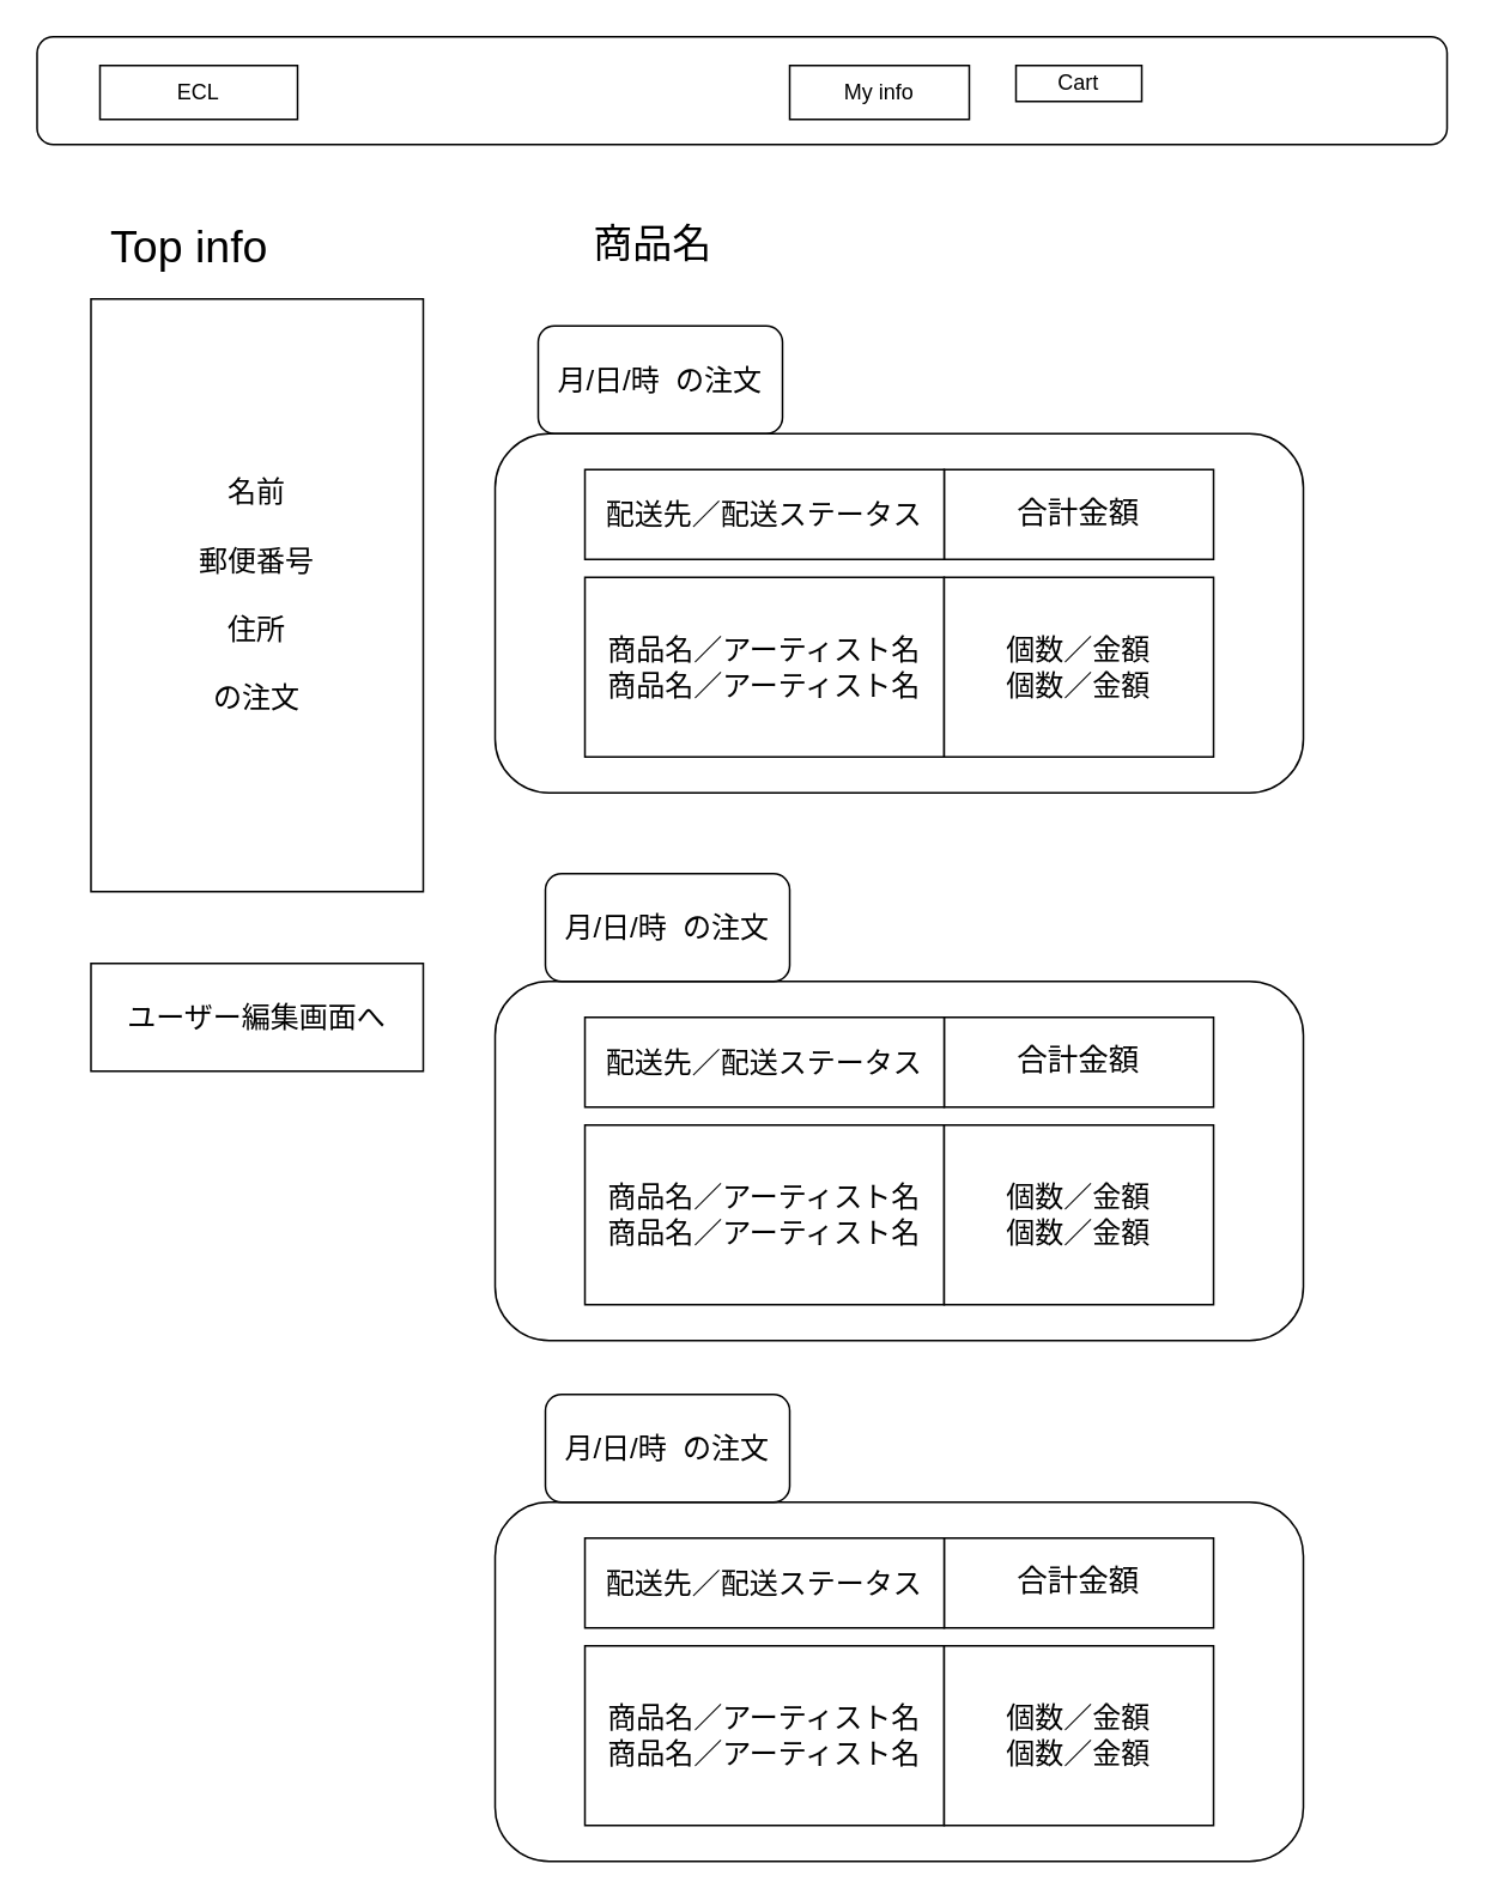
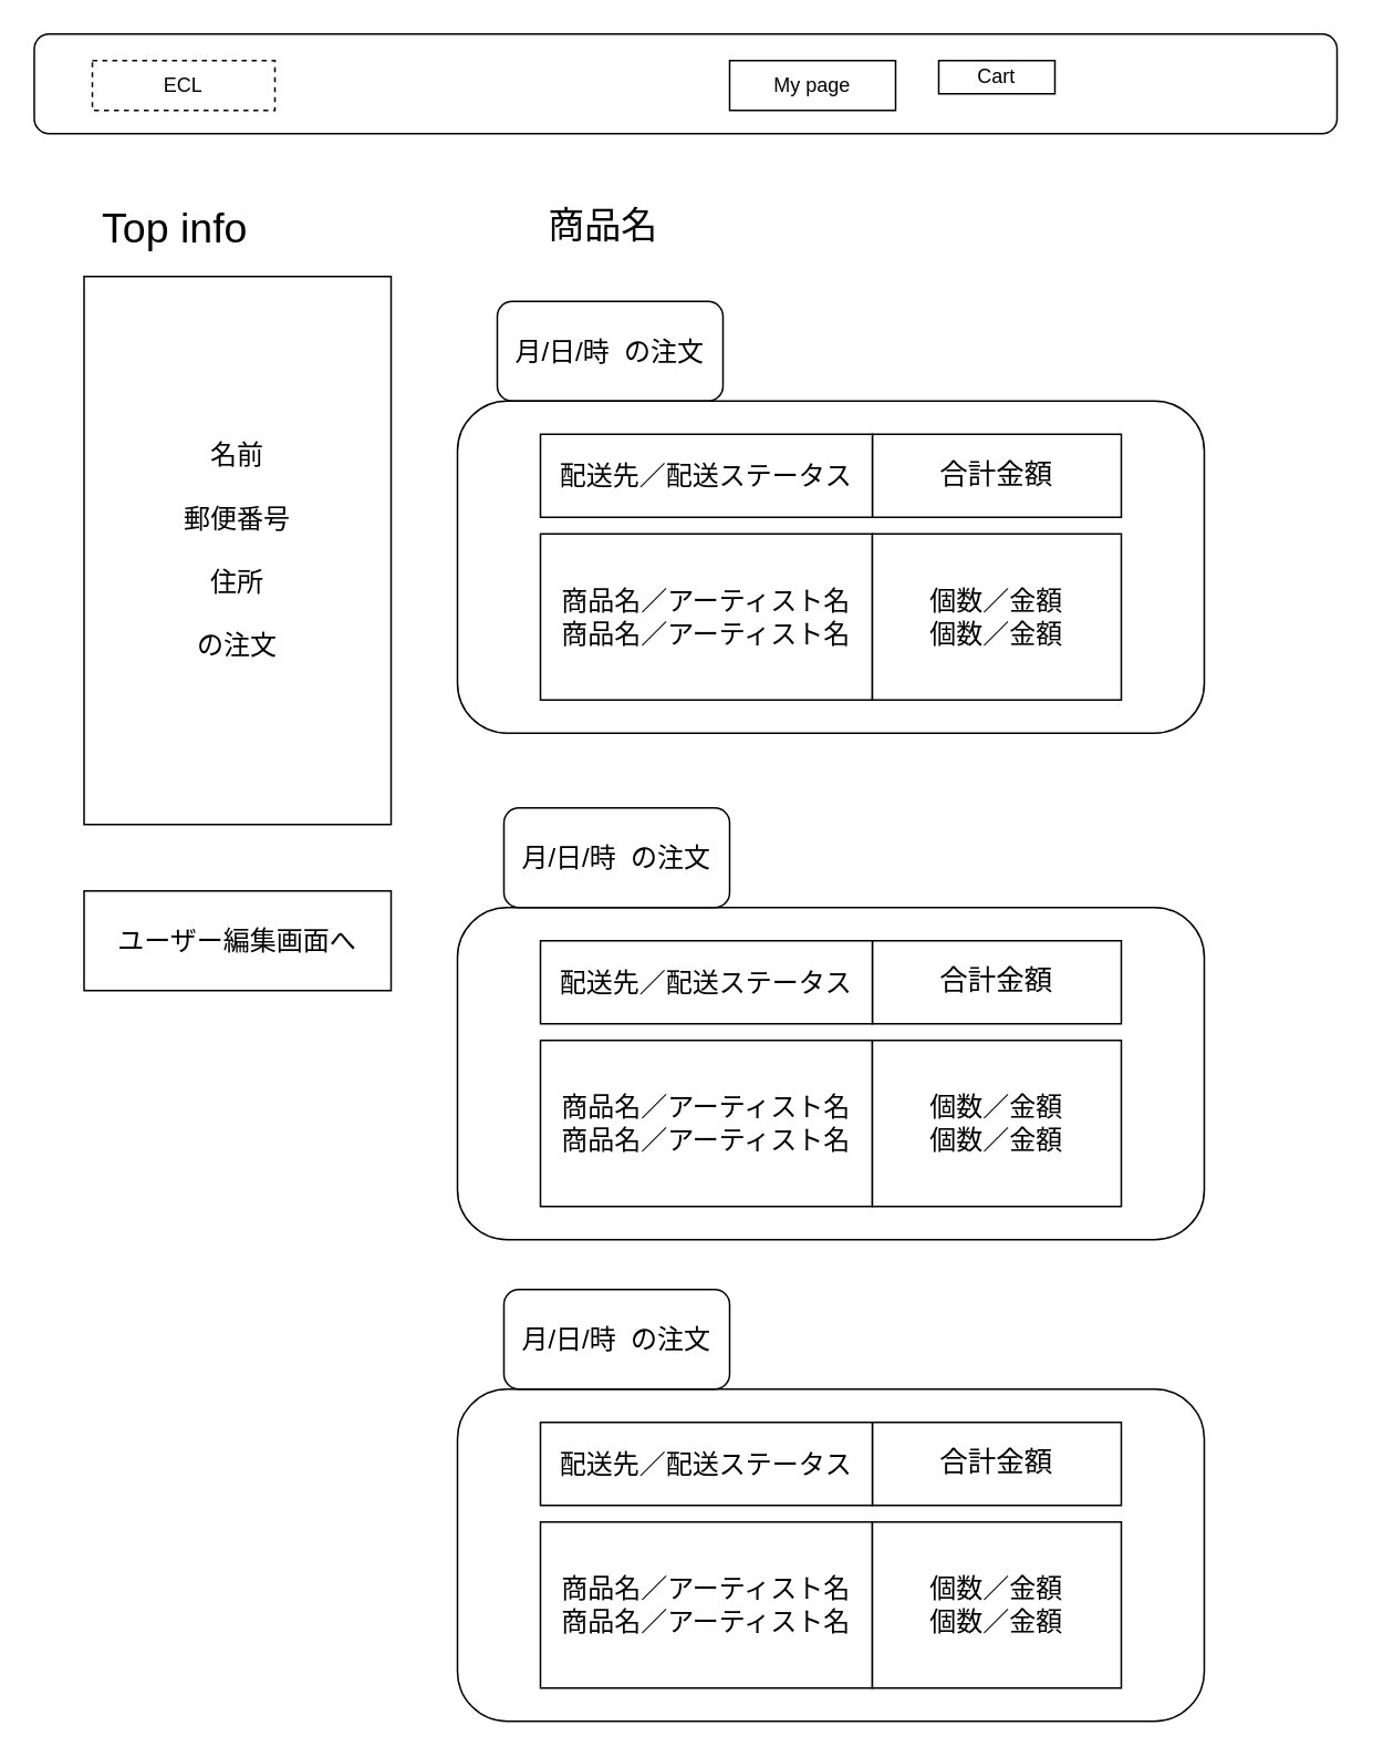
  <mxCell id="0" />
  <mxCell id="1" parent="0" />
  <mxCell id="2" value="" style="rounded=1;whiteSpace=wrap;html=1;" parent="1" vertex="1"><mxGeometry x="20" y="20" width="785" height="60" as="geometry" /></mxCell>
- <mxCell id="3" value="ECL" style="rounded=0;whiteSpace=wrap;html=1;" parent="1" vertex="1"><mxGeometry x="55" y="36" width="110" height="30" as="geometry" /></mxCell>
+ <mxCell id="3" value="ECL" style="rounded=0;whiteSpace=wrap;html=1;dashed=1;" parent="1" vertex="1"><mxGeometry x="55" y="36" width="110" height="30" as="geometry" /></mxCell>
  <mxCell id="4" value="Cart" style="rounded=0;whiteSpace=wrap;html=1;" parent="1" vertex="1"><mxGeometry x="565" y="36" width="70" height="20" as="geometry" /></mxCell>
- <mxCell id="5" value="My info" style="rounded=0;whiteSpace=wrap;html=1;" parent="1" vertex="1"><mxGeometry x="439" y="36" width="100" height="30" as="geometry" /></mxCell>
+ <mxCell id="5" value="My page" style="rounded=0;whiteSpace=wrap;html=1;" parent="1" vertex="1"><mxGeometry x="439" y="36" width="100" height="30" as="geometry" /></mxCell>
  <mxCell id="6" value="&lt;font style=&quot;font-size: 25px&quot;&gt;Top info&lt;/font&gt;" style="rounded=0;whiteSpace=wrap;html=1;strokeColor=none;" parent="1" vertex="1"><mxGeometry x="45" y="106" width="120" height="60" as="geometry" /></mxCell>
  <mxCell id="7" value="&lt;span style=&quot;font-size: 16px&quot;&gt;名前&lt;br&gt;&lt;br&gt;郵便番号&lt;br&gt;&lt;br&gt;住所&lt;br&gt;&lt;br&gt;の注文　&lt;br&gt;&lt;/span&gt;" style="rounded=0;whiteSpace=wrap;html=1;strokeColor=#000000;direction=south;fillColor=#ffffff;" parent="1" vertex="1"><mxGeometry x="50" y="166" width="185" height="330" as="geometry" /></mxCell>
  <mxCell id="8" value="&lt;font style=&quot;font-size: 22px&quot;&gt;商品名&lt;/font&gt;" style="rounded=0;whiteSpace=wrap;html=1;strokeColor=none;fillColor=#ffffff;" parent="1" vertex="1"><mxGeometry x="302.5" y="106" width="120" height="60" as="geometry" /></mxCell>
  <mxCell id="9" value="" style="rounded=1;whiteSpace=wrap;html=1;strokeColor=#000000;fillColor=none;" parent="1" vertex="1"><mxGeometry x="275" y="241" width="450" height="200" as="geometry" /></mxCell>
  <mxCell id="10" value="商品名／アーティスト名&lt;br&gt;&lt;span&gt;商品名／アーティスト名&lt;/span&gt;" style="rounded=0;whiteSpace=wrap;html=1;strokeColor=#000000;fillColor=#ffffff;fontSize=16;" parent="1" vertex="1"><mxGeometry x="325" y="321" width="200" height="100" as="geometry" /></mxCell>
  <mxCell id="11" value="合計金額" style="rounded=0;whiteSpace=wrap;html=1;strokeColor=#000000;fillColor=none;fontSize=17;" parent="1" vertex="1"><mxGeometry x="525" y="261" width="150" height="50" as="geometry" /></mxCell>
  <mxCell id="12" value="個数／金額&lt;br&gt;個数／金額&lt;br&gt;" style="rounded=0;whiteSpace=wrap;html=1;strokeColor=#000000;fillColor=#ffffff;fontSize=16;" parent="1" vertex="1"><mxGeometry x="525" y="321" width="150" height="100" as="geometry" /></mxCell>
  <mxCell id="13" value="配送先／配送ステータス" style="rounded=0;whiteSpace=wrap;html=1;strokeColor=#000000;fillColor=#ffffff;fontSize=16;" parent="1" vertex="1"><mxGeometry x="325" y="261" width="200" height="50" as="geometry" /></mxCell>
  <mxCell id="14" value="" style="rounded=1;whiteSpace=wrap;html=1;strokeColor=#000000;fillColor=none;" parent="1" vertex="1"><mxGeometry x="275" y="546" width="450" height="200" as="geometry" /></mxCell>
  <mxCell id="15" value="合計金額" style="rounded=0;whiteSpace=wrap;html=1;strokeColor=#000000;fillColor=none;fontSize=17;" parent="1" vertex="1"><mxGeometry x="525" y="566" width="150" height="50" as="geometry" /></mxCell>
  <mxCell id="16" value="&lt;span&gt;配送先／配送ステータス&lt;/span&gt;" style="rounded=0;whiteSpace=wrap;html=1;strokeColor=#000000;fillColor=#ffffff;fontSize=16;" parent="1" vertex="1"><mxGeometry x="325" y="566" width="200" height="50" as="geometry" /></mxCell>
  <mxCell id="17" value="商品名／アーティスト名&lt;span&gt;&lt;br&gt;商品名／アーティスト名&lt;/span&gt;" style="rounded=0;whiteSpace=wrap;html=1;strokeColor=#000000;fillColor=#ffffff;fontSize=16;" parent="1" vertex="1"><mxGeometry x="325" y="626" width="200" height="100" as="geometry" /></mxCell>
  <mxCell id="18" value="個数／金額&lt;br&gt;個数／金額&lt;br&gt;" style="rounded=0;whiteSpace=wrap;html=1;strokeColor=#000000;fillColor=#ffffff;fontSize=16;" parent="1" vertex="1"><mxGeometry x="525" y="626" width="150" height="100" as="geometry" /></mxCell>
  <mxCell id="19" value="" style="rounded=1;whiteSpace=wrap;html=1;strokeColor=#000000;fillColor=none;" parent="1" vertex="1"><mxGeometry x="275" y="836" width="450" height="200" as="geometry" /></mxCell>
  <mxCell id="20" value="合計金額" style="rounded=0;whiteSpace=wrap;html=1;strokeColor=#000000;fillColor=none;fontSize=17;" parent="1" vertex="1"><mxGeometry x="525" y="856" width="150" height="50" as="geometry" /></mxCell>
  <mxCell id="21" value="&lt;span&gt;配送先／配送ステータス&lt;/span&gt;" style="rounded=0;whiteSpace=wrap;html=1;strokeColor=#000000;fillColor=#ffffff;fontSize=16;" parent="1" vertex="1"><mxGeometry x="325" y="856" width="200" height="50" as="geometry" /></mxCell>
  <mxCell id="22" value="商品名／アーティスト名&lt;br&gt;商品名／アーティスト名&lt;br&gt;" style="rounded=0;whiteSpace=wrap;html=1;strokeColor=#000000;fillColor=#ffffff;fontSize=16;" parent="1" vertex="1"><mxGeometry x="325" y="916" width="200" height="100" as="geometry" /></mxCell>
  <mxCell id="23" value="個数／金額&lt;br style=&quot;font-size: 16px&quot;&gt;個数／金額&lt;br style=&quot;font-size: 16px&quot;&gt;" style="rounded=0;whiteSpace=wrap;html=1;strokeColor=#000000;fillColor=#ffffff;fontSize=16;" parent="1" vertex="1"><mxGeometry x="525" y="916" width="150" height="100" as="geometry" /></mxCell>
  <mxCell id="24" value="月/日/時&amp;nbsp; の注文" style="rounded=1;whiteSpace=wrap;html=1;strokeColor=#000000;fillColor=none;fontSize=16;" parent="1" vertex="1"><mxGeometry x="299" y="181" width="136" height="60" as="geometry" /></mxCell>
  <mxCell id="25" value="月/日/時&amp;nbsp; の注文" style="rounded=1;whiteSpace=wrap;html=1;strokeColor=#000000;fillColor=none;fontSize=16;" parent="1" vertex="1"><mxGeometry x="303" y="486" width="136" height="60" as="geometry" /></mxCell>
  <mxCell id="26" value="月/日/時&amp;nbsp; の注文" style="rounded=1;whiteSpace=wrap;html=1;strokeColor=#000000;fillColor=none;fontSize=16;" parent="1" vertex="1"><mxGeometry x="303" y="776" width="136" height="60" as="geometry" /></mxCell>
  <mxCell id="27" value="ユーザー編集画面へ" style="rounded=0;whiteSpace=wrap;html=1;strokeColor=#000000;fillColor=none;fontSize=16;" parent="1" vertex="1"><mxGeometry x="50" y="536" width="185" height="60" as="geometry" /></mxCell>
